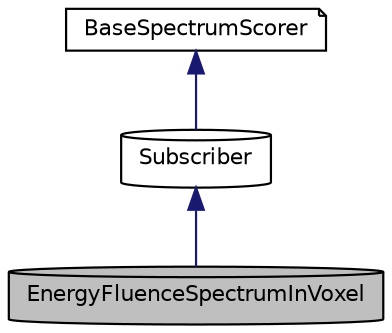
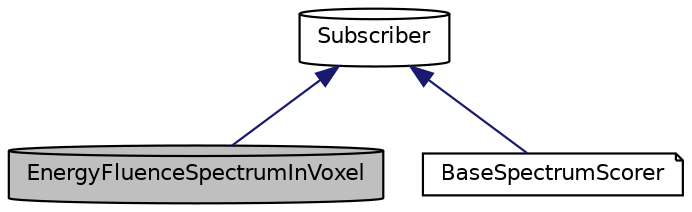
  digraph {
    node [color=black fillcolor=white fontname=Helvetica fontsize=10 shape=cylinder style=filled]
    edge [color=midnightblue dir=back fontname=Helvetica fontsize=10 labelfontname=Helvetica labelfontsize=10 style=solid]
    n1 [fillcolor=grey75 fontcolor=black height=0.2 label=EnergyFluenceSpectrumInVoxel width=0.4]
    n2 [height=0.2 label=BaseSpectrumScorer shape=note width=0.4]
    n3 [height=0.2 label=Subscriber width=0.4]
    n3 -> n1
-   n2 -> n3
+   n3 -> n2
  }
